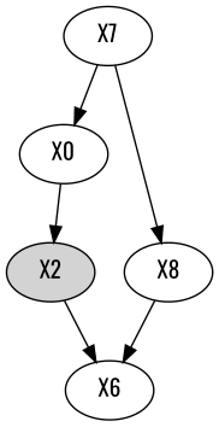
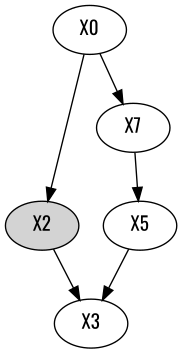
  digraph {
    fontname=Oswald
    node [fontname=Oswald]
    edge [fontname=Oswald]
    X2 [style=filled]
-   X6
+   X6 [label=X3]
    n3 [label=X0]
    n4 [label=X7]
-   X5 [label=X8]
+   X5
    X2 -> X6
    n3 -> X2
-   n4 -> n3
+   n3 -> n4
    n4 -> X5
    X5 -> X6
  }
